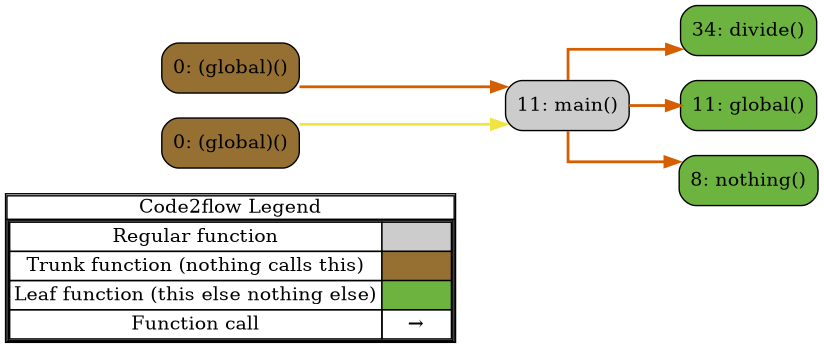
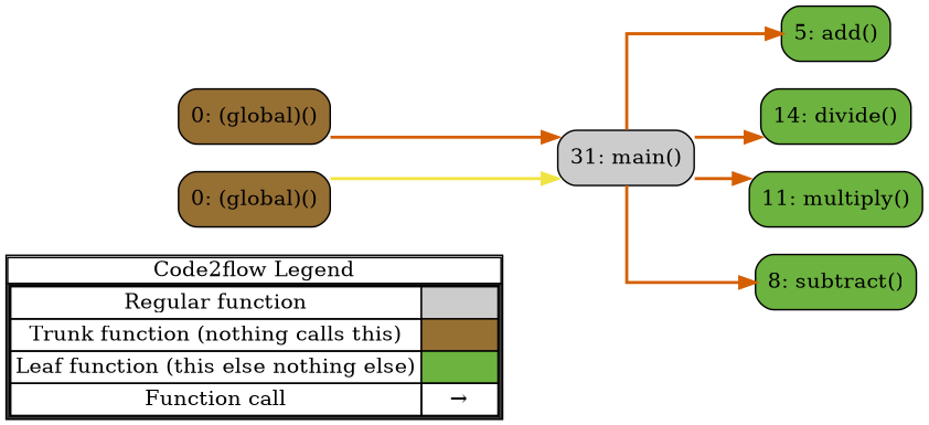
  digraph {
    concentrate=true
    rankdir=LR
    splines=ortho
    node [shape=rect fillcolor="#6db33f" style="rounded,filled"]
    edge [color="#D55E00" penwidth=2]
    n1 [label=<         <table cellspacing="0" cellpadding="0" border="1"><tr><td>Code2flow Legend</td></tr><tr><td>         <table cellspacing="0">         <tr><td>Regular function</td><td width="50px" bgcolor='#cccccc'></td></tr>         <tr><td>Trunk function (nothing calls this)</td><td bgcolor='#966F33'></td></tr>         <tr><td>Leaf function (this else nothing else)</td><td bgcolor='#6db33f'></td></tr>         <tr><td>Function call</td><td><font color='black'>&#8594;</font></td></tr>         </table></td></tr></table>         > margin=0 shape=none fillcolor="" style=""]
-   n3 [label="34: divide()"]
-   n4 [label="11: global()"]
-   n5 [label="8: nothing()"]
+   n2 [label="5: add()"]
+   n3 [label="14: divide()"]
+   n4 [label="11: multiply()"]
+   n5 [label="8: subtract()"]
    n6 [fillcolor="#966F33" label="0: (global)()"]
-   n7 [fillcolor="#cccccc" label="11: main()"]
+   n7 [fillcolor="#cccccc" label="31: main()"]
    n8 [fillcolor="#966F33" label="0: (global)()"]
    subgraph sub_1 {
      label=legend
      rank=min
      n1
    }
    subgraph sub_2 {
      label="File: calculator"
      style=dotted
      subgraph sub_3 {
        label="Class: Calculator"
        style=dotted
+       n2
        n3
        n4
        n5
      }
    }
    subgraph sub_4 {
      label="File: main"
      style=dotted
      n6
      n7
    }
    subgraph sub_5 {
      label="File: run_directly"
      style=dotted
      n8
    }
    n6 -> n7
+   n7 -> n2
    n7 -> n3
    n7 -> n4
    n7 -> n5
    n8 -> n7 [color="#F0E442"]
  }
